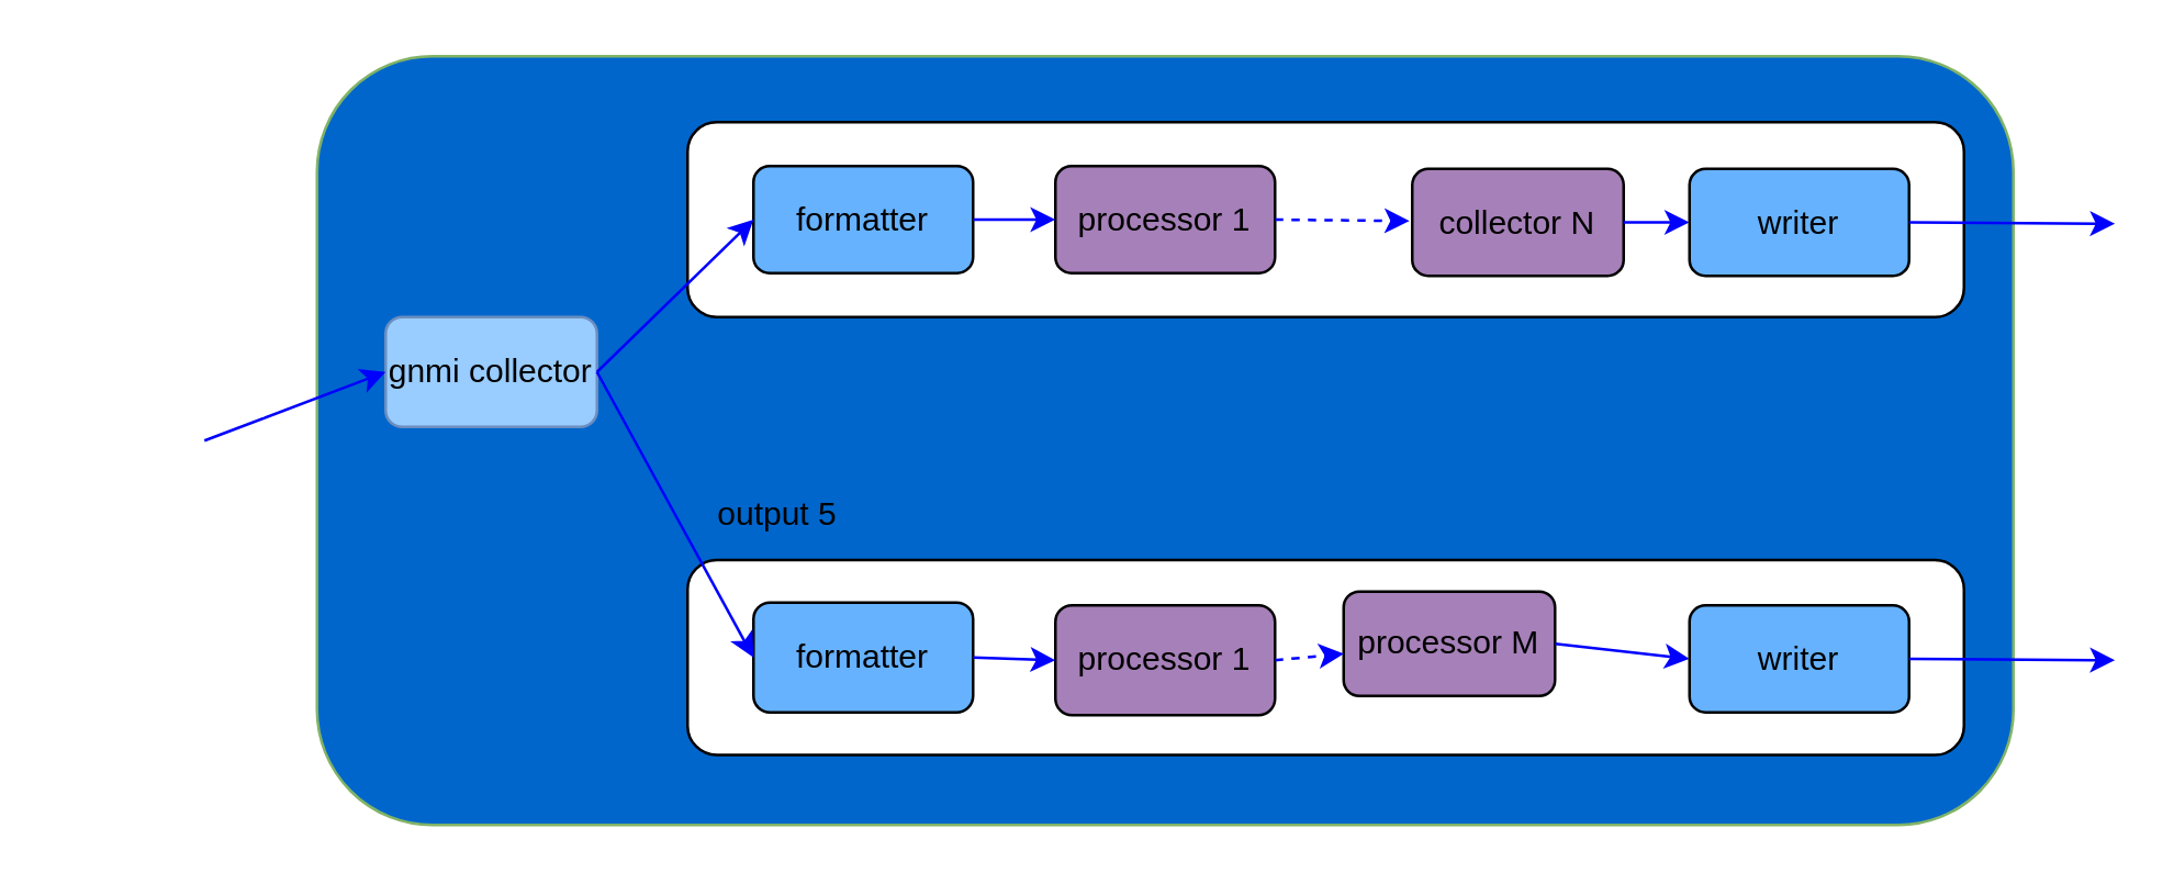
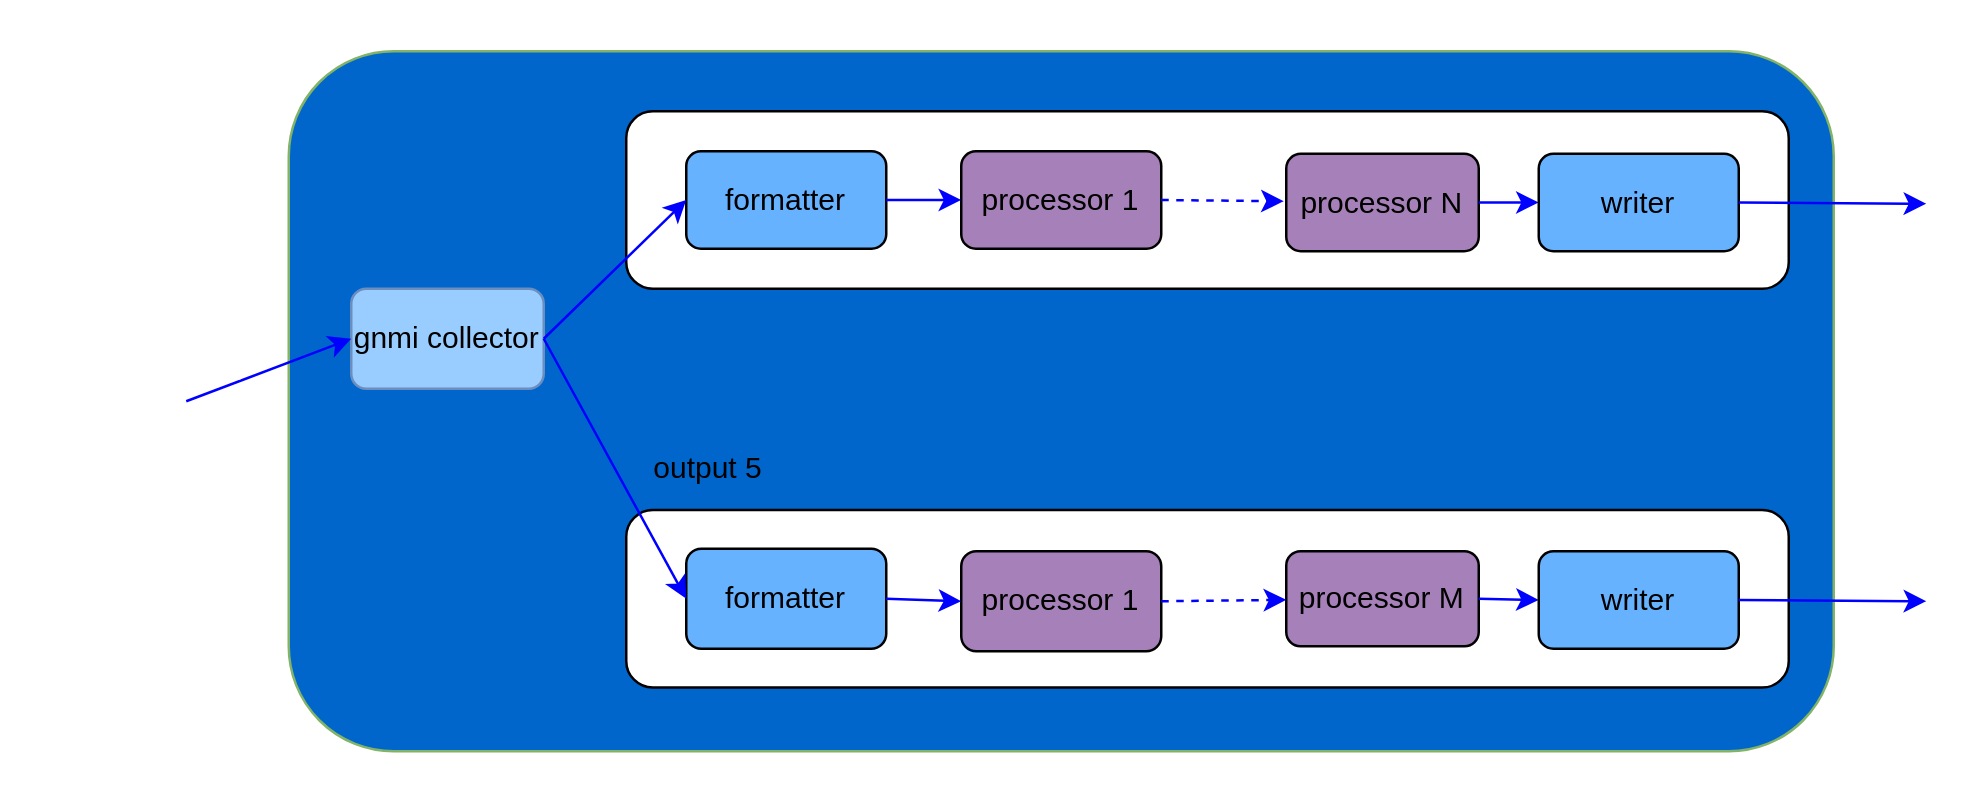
  <mxCell id="0" />
  <mxCell id="1" parent="0" />
  <mxCell id="2" value="" style="rounded=1;whiteSpace=wrap;html=1;align=left;strokeColor=#82b366;fillColor=#0066CC;" parent="1" vertex="1"><mxGeometry x="115" y="20" width="618" height="280" as="geometry" /></mxCell>
  <mxCell id="3" value="" style="rounded=1;whiteSpace=wrap;html=1;align=left;labelPosition=left;verticalLabelPosition=middle;verticalAlign=middle;" parent="1" vertex="1"><mxGeometry x="250" y="203.5" width="465" height="71" as="geometry" /></mxCell>
  <mxCell id="4" value="" style="rounded=1;whiteSpace=wrap;html=1;align=left;labelPosition=left;verticalLabelPosition=middle;verticalAlign=middle;" parent="1" vertex="1"><mxGeometry x="250" y="44" width="465" height="71" as="geometry" /></mxCell>
  <mxCell id="5" value="formatter" style="rounded=1;whiteSpace=wrap;html=1;fillColor=#66B2FF;" parent="1" vertex="1"><mxGeometry x="274" y="60" width="80" height="39" as="geometry" /></mxCell>
  <mxCell id="6" value="&lt;span&gt;processor 1&lt;/span&gt;" style="rounded=1;whiteSpace=wrap;html=1;fillColor=#A680B8;" parent="1" vertex="1"><mxGeometry x="384" y="60" width="80" height="39" as="geometry" /></mxCell>
- <mxCell id="7" value="&lt;span&gt;collector N&lt;/span&gt;" style="rounded=1;whiteSpace=wrap;html=1;fillColor=#A680B8;" parent="1" vertex="1"><mxGeometry x="514" y="61" width="77" height="39" as="geometry" /></mxCell>
+ <mxCell id="7" value="&lt;span&gt;processor N&lt;/span&gt;" style="rounded=1;whiteSpace=wrap;html=1;fillColor=#A680B8;" parent="1" vertex="1"><mxGeometry x="514" y="61" width="77" height="39" as="geometry" /></mxCell>
  <mxCell id="8" value="gnmi collector" style="rounded=1;whiteSpace=wrap;html=1;strokeColor=#6c8ebf;fillColor=#99CCFF;" parent="1" vertex="1"><mxGeometry x="140" y="115" width="77" height="40" as="geometry" /></mxCell>
  <mxCell id="9" value="formatter" style="rounded=1;whiteSpace=wrap;html=1;fillColor=#66B2FF;" parent="1" vertex="1"><mxGeometry x="274" y="219" width="80" height="40" as="geometry" /></mxCell>
  <mxCell id="10" value="&lt;span&gt;processor 1&lt;/span&gt;" style="rounded=1;whiteSpace=wrap;html=1;fillColor=#A680B8;" parent="1" vertex="1"><mxGeometry x="384" y="220" width="80" height="40" as="geometry" /></mxCell>
- <mxCell id="11" value="&lt;span&gt;processor M&lt;/span&gt;" style="rounded=1;whiteSpace=wrap;html=1;fillColor=#A680B8;" parent="1" vertex="1"><mxGeometry x="489" y="215" width="77" height="38" as="geometry" /></mxCell>
+ <mxCell id="11" value="&lt;span&gt;processor M&lt;/span&gt;" style="rounded=1;whiteSpace=wrap;html=1;fillColor=#A680B8;" parent="1" vertex="1"><mxGeometry x="514" y="220" width="77" height="38" as="geometry" /></mxCell>
  <mxCell id="12" value="" style="endArrow=classic;html=1;exitX=1;exitY=0.5;exitDx=0;exitDy=0;entryX=0;entryY=0.5;entryDx=0;entryDy=0;strokeColor=#0000FF;" parent="1" source="8" target="5" edge="1"><mxGeometry width="50" height="50" relative="1" as="geometry"><mxPoint x="421" y="247" as="sourcePoint" /><mxPoint x="471" y="197" as="targetPoint" /></mxGeometry></mxCell>
  <mxCell id="13" value="" style="endArrow=classic;html=1;exitX=1;exitY=0.5;exitDx=0;exitDy=0;entryX=0;entryY=0.5;entryDx=0;entryDy=0;strokeColor=#0000FF;" parent="1" source="8" target="9" edge="1"><mxGeometry width="50" height="50" relative="1" as="geometry"><mxPoint x="242" y="161" as="sourcePoint" /><mxPoint x="290" y="87" as="targetPoint" /></mxGeometry></mxCell>
  <mxCell id="14" value="" style="endArrow=classic;html=1;exitX=1;exitY=0.5;exitDx=0;exitDy=0;entryX=0;entryY=0.5;entryDx=0;entryDy=0;strokeColor=#0000FF;" parent="1" source="5" target="6" edge="1"><mxGeometry width="50" height="50" relative="1" as="geometry"><mxPoint x="242" y="170" as="sourcePoint" /><mxPoint x="284" y="89.5" as="targetPoint" /></mxGeometry></mxCell>
  <mxCell id="15" value="" style="endArrow=classic;html=1;exitX=1;exitY=0.5;exitDx=0;exitDy=0;entryX=0;entryY=0.5;entryDx=0;entryDy=0;strokeColor=#0000FF;" parent="1" source="9" target="10" edge="1"><mxGeometry width="50" height="50" relative="1" as="geometry"><mxPoint x="364" y="89.5" as="sourcePoint" /><mxPoint x="404" y="89.5" as="targetPoint" /></mxGeometry></mxCell>
  <mxCell id="16" value="" style="endArrow=classic;html=1;exitX=1;exitY=0.5;exitDx=0;exitDy=0;strokeColor=#0000FF;dashed=1;" parent="1" source="10" target="11" edge="1"><mxGeometry width="50" height="50" relative="1" as="geometry"><mxPoint x="364" y="250" as="sourcePoint" /><mxPoint x="404" y="250" as="targetPoint" /></mxGeometry></mxCell>
  <mxCell id="17" value="" style="endArrow=classic;html=1;exitX=1;exitY=0.5;exitDx=0;exitDy=0;strokeColor=#0000FF;dashed=1;" parent="1" source="6" edge="1"><mxGeometry width="50" height="50" relative="1" as="geometry"><mxPoint x="374" y="260" as="sourcePoint" /><mxPoint x="513" y="80" as="targetPoint" /></mxGeometry></mxCell>
  <mxCell id="18" value="" style="endArrow=classic;html=1;exitX=1;exitY=0.5;exitDx=0;exitDy=0;strokeColor=#0000FF;entryX=0;entryY=0.5;entryDx=0;entryDy=0;" parent="1" source="7" target="23" edge="1"><mxGeometry width="50" height="50" relative="1" as="geometry"><mxPoint x="201" y="170" as="sourcePoint" /><mxPoint x="714" y="81" as="targetPoint" /></mxGeometry></mxCell>
  <mxCell id="19" value="" style="endArrow=classic;html=1;exitX=1;exitY=0.5;exitDx=0;exitDy=0;strokeColor=#0000FF;entryX=0;entryY=0.5;entryDx=0;entryDy=0;" parent="1" source="11" target="24" edge="1"><mxGeometry width="50" height="50" relative="1" as="geometry"><mxPoint x="601" y="90.5" as="sourcePoint" /><mxPoint x="716" y="239" as="targetPoint" /></mxGeometry></mxCell>
  <mxCell id="20" value="" style="endArrow=classic;html=1;entryX=0;entryY=0.5;entryDx=0;entryDy=0;strokeColor=#0000FF;" parent="1" target="8" edge="1"><mxGeometry width="50" height="50" relative="1" as="geometry"><mxPoint x="74" y="160" as="sourcePoint" /><mxPoint x="284" y="89.5" as="targetPoint" /></mxGeometry></mxCell>
  <mxCell id="21" value="output 5" style="text;html=1;strokeColor=none;fillColor=none;align=center;verticalAlign=middle;whiteSpace=wrap;rounded=0;" parent="1" vertex="1"><mxGeometry x="258" y="177" width="50" height="20" as="geometry" /></mxCell>
  <mxCell id="22" value="&lt;font color=&quot;#ffffff&quot;&gt;gNMI Subscribe Response&lt;/font&gt;" style="text;html=1;strokeColor=none;fillColor=none;align=center;verticalAlign=middle;whiteSpace=wrap;rounded=0;" parent="1" vertex="1"><mxGeometry x="20" y="130" width="102" height="20" as="geometry" /></mxCell>
  <mxCell id="23" value="writer" style="rounded=1;whiteSpace=wrap;html=1;fillColor=#66B2FF;" parent="1" vertex="1"><mxGeometry x="615" y="61" width="80" height="39" as="geometry" /></mxCell>
  <mxCell id="24" value="writer" style="rounded=1;whiteSpace=wrap;html=1;fillColor=#66B2FF;" parent="1" vertex="1"><mxGeometry x="615" y="220" width="80" height="39" as="geometry" /></mxCell>
  <mxCell id="25" value="" style="endArrow=classic;html=1;exitX=1;exitY=0.5;exitDx=0;exitDy=0;strokeColor=#0000FF;" parent="1" source="23" edge="1"><mxGeometry width="50" height="50" relative="1" as="geometry"><mxPoint x="601" y="90.5" as="sourcePoint" /><mxPoint x="770" y="81" as="targetPoint" /></mxGeometry></mxCell>
  <mxCell id="26" value="" style="endArrow=classic;html=1;exitX=1;exitY=0.5;exitDx=0;exitDy=0;strokeColor=#0000FF;" parent="1" source="24" edge="1"><mxGeometry width="50" height="50" relative="1" as="geometry"><mxPoint x="705" y="90.5" as="sourcePoint" /><mxPoint x="770" y="240" as="targetPoint" /></mxGeometry></mxCell>
